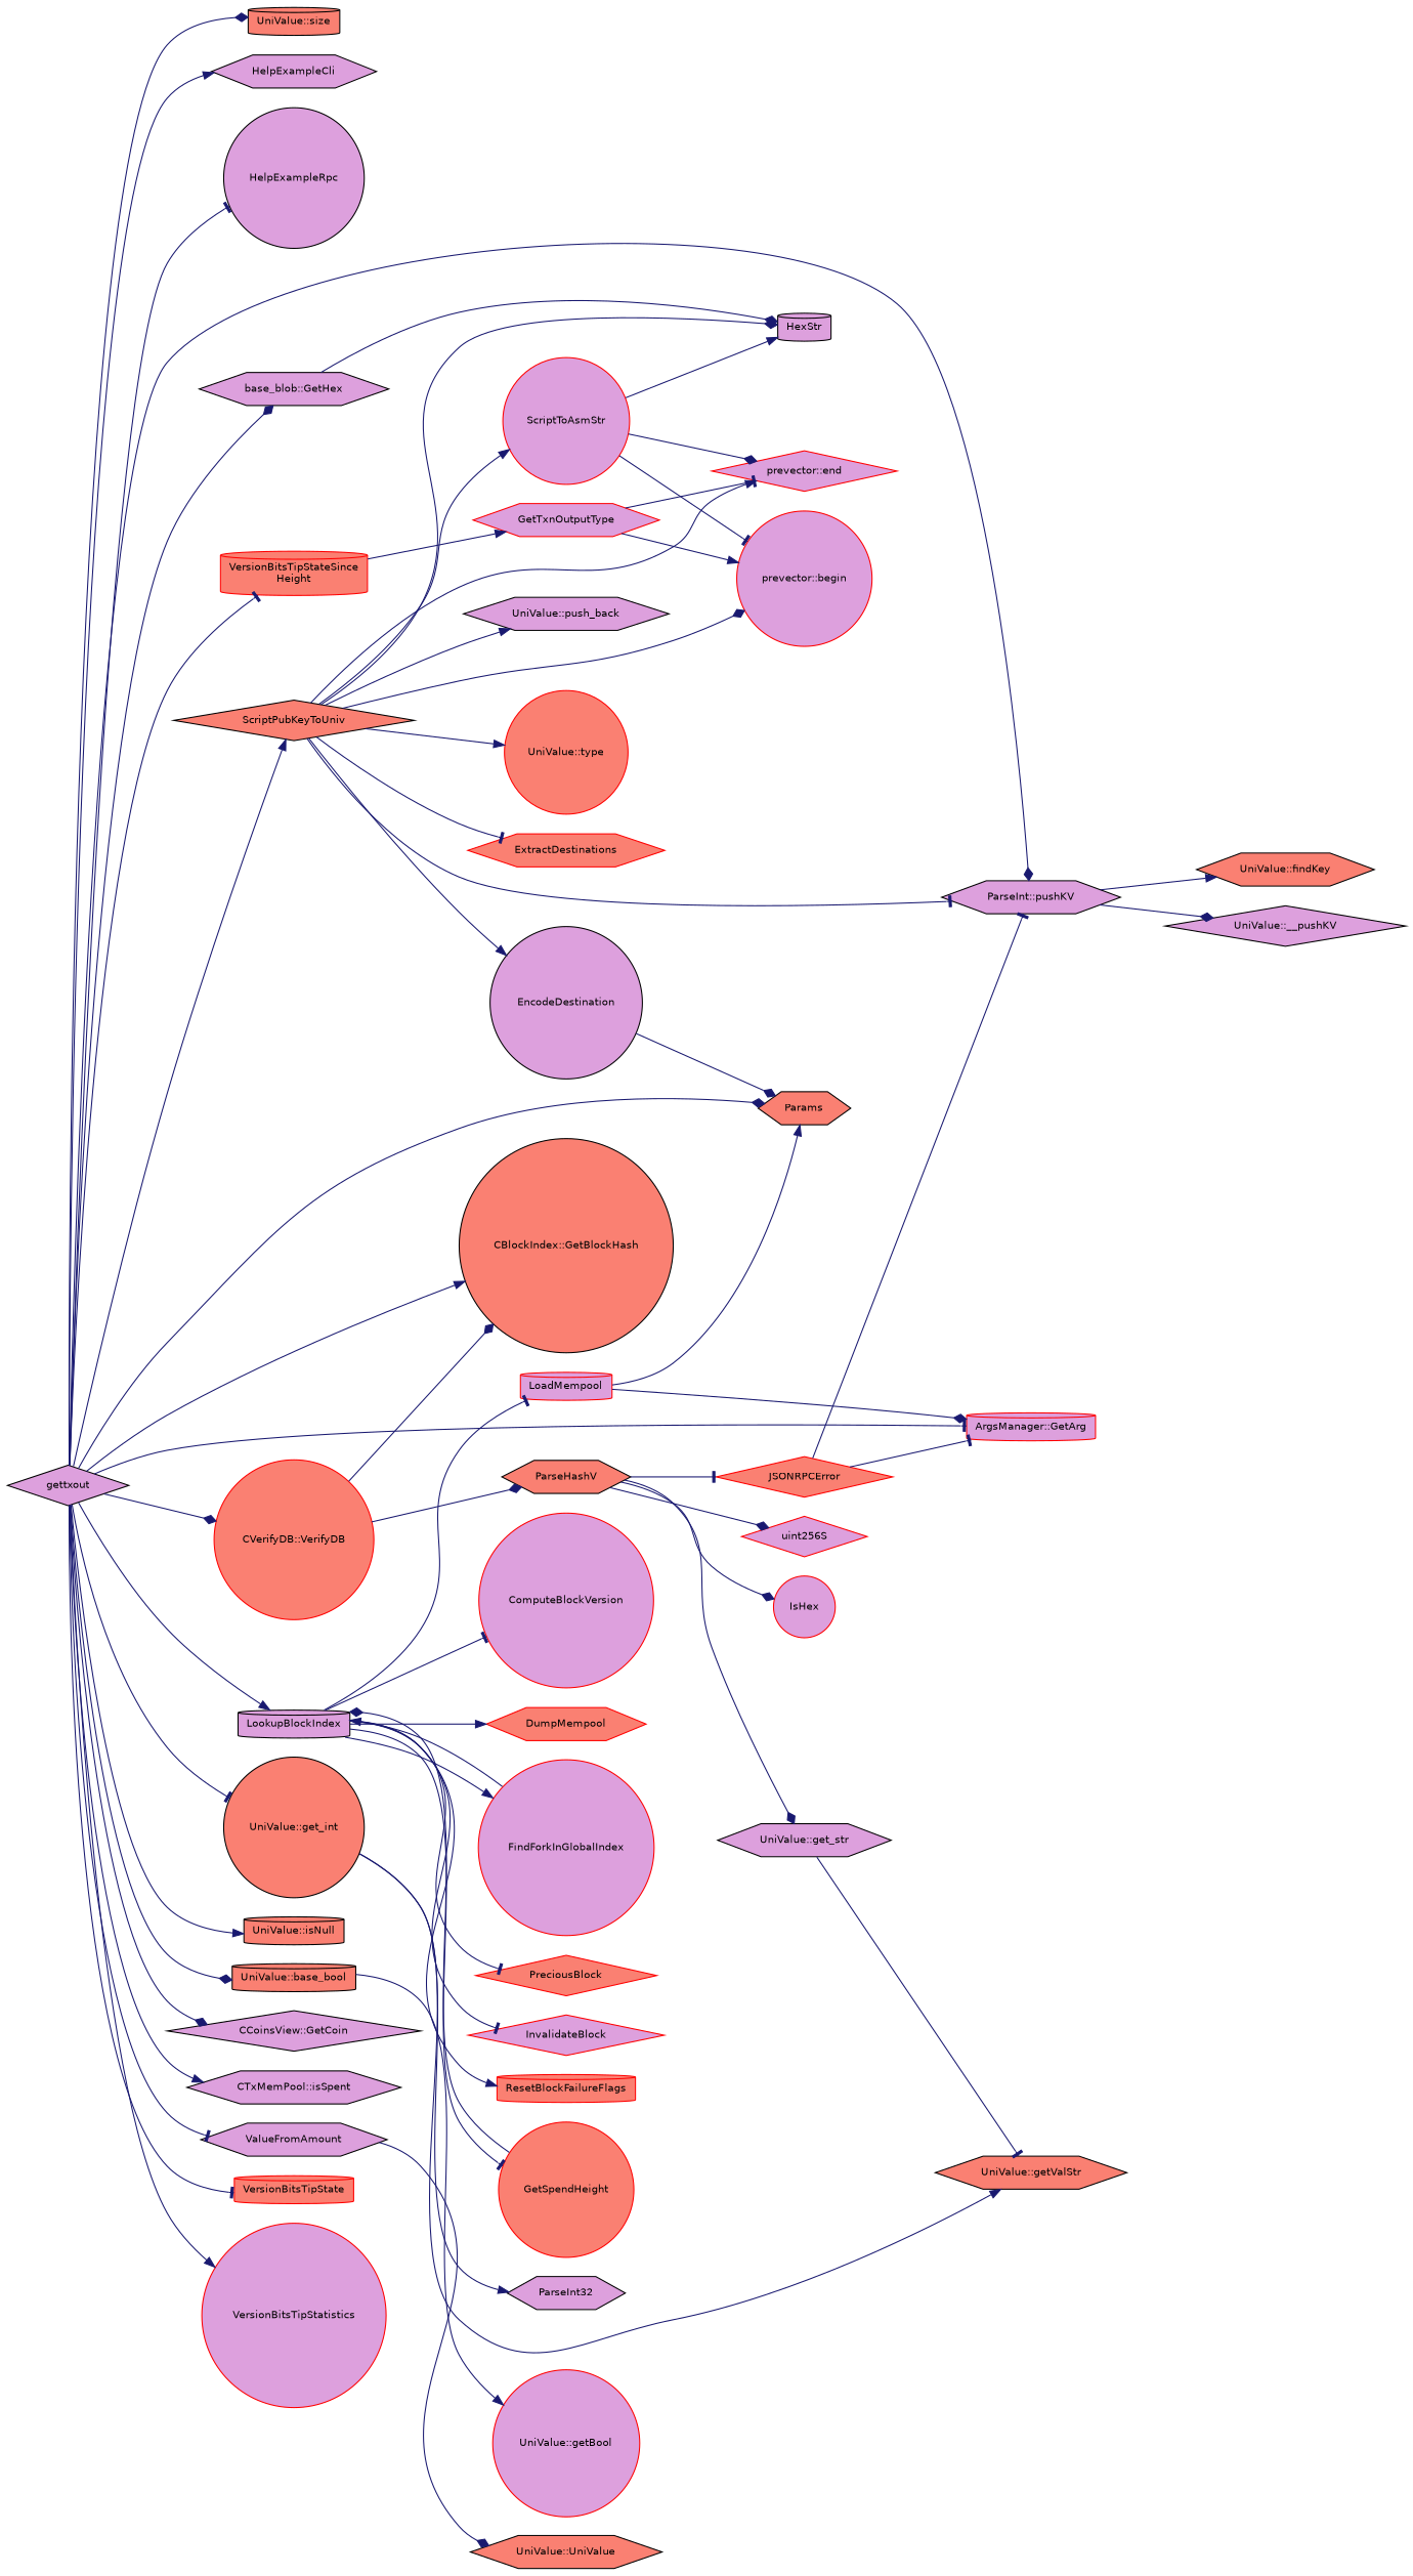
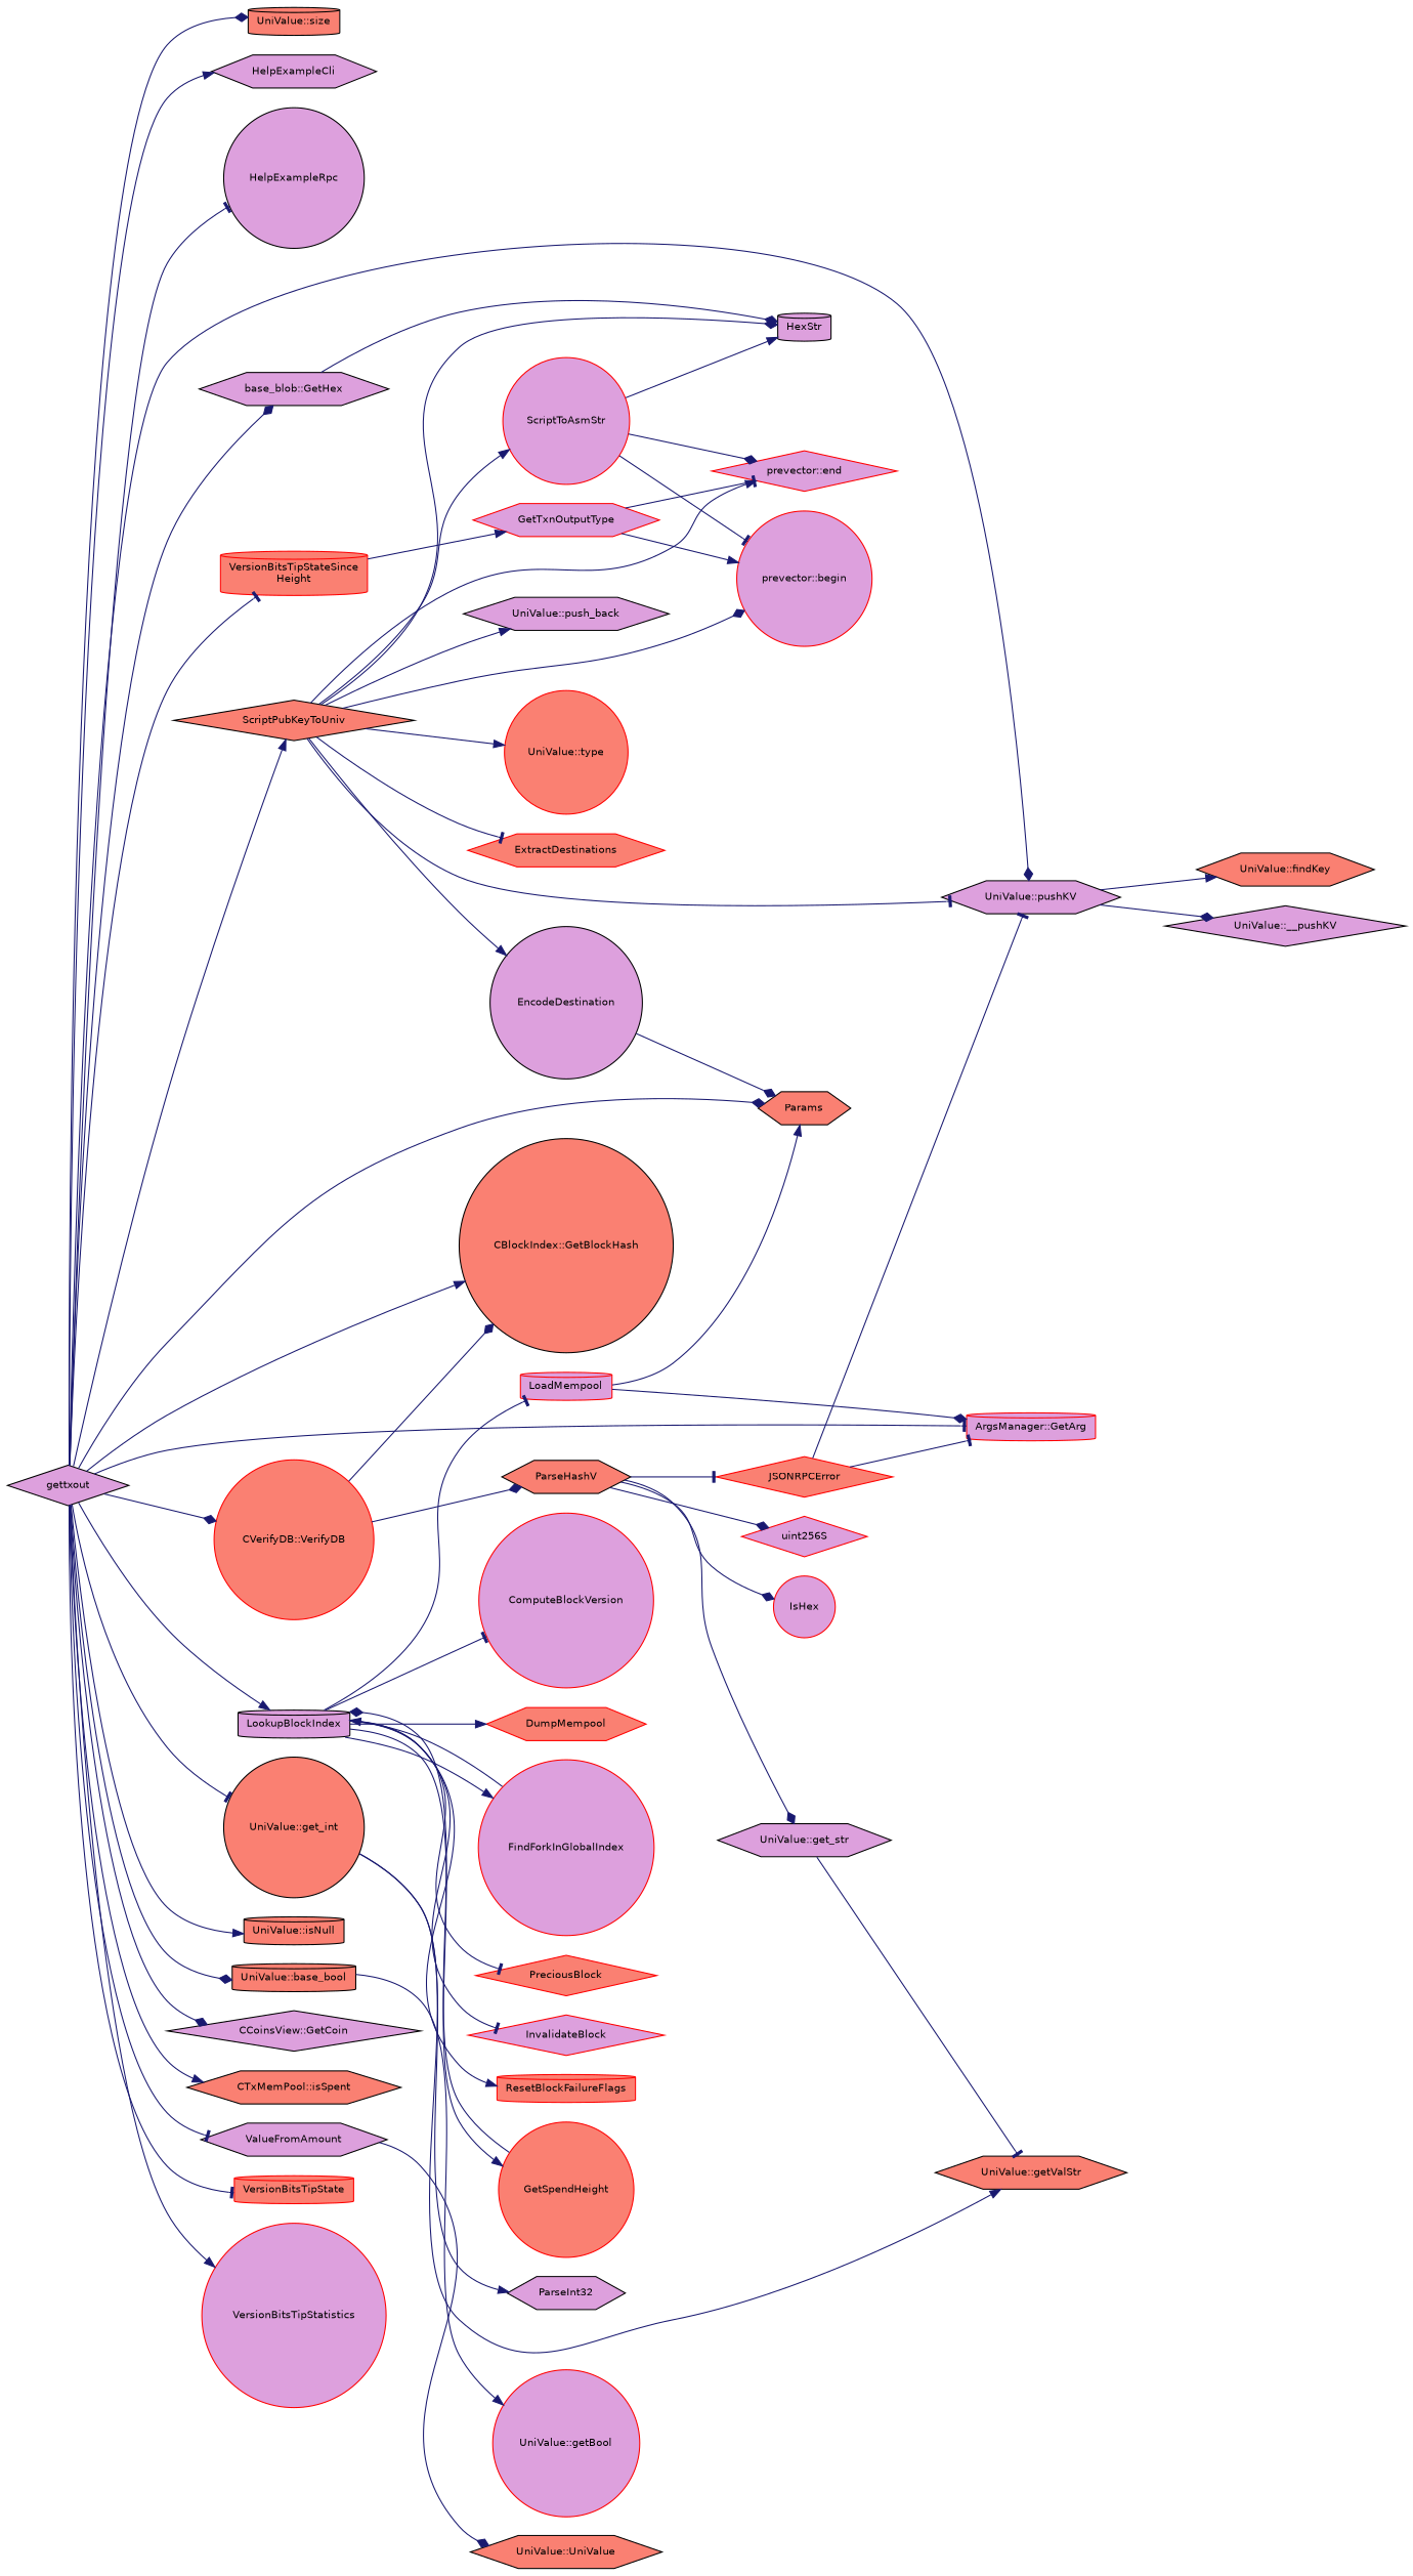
  digraph {
    rankdir=LR
    node [color=black fillcolor=plum fontname=Helvetica fontsize=10 shape=hexagon style=filled]
    edge [arrowhead=normal color=midnightblue fontname=Helvetica fontsize=10 labelfontname=Helvetica labelfontsize=10 style=solid]
    n1 [fontcolor=black height=0.2 label=gettxout shape=diamond width=0.4]
    n2 [fillcolor=salmon height=0.2 label="UniValue::size" shape=cylinder width=0.4]
    n3 [height=0.2 label=HelpExampleCli width=0.4]
    n4 [height=0.2 label=HelpExampleRpc shape=circle width=0.4]
-   n5 [height=0.2 label="ParseInt::pushKV" width=0.4]
+   n5 [height=0.2 label="UniValue::pushKV" width=0.4]
    n6 [color=red height=0.2 label="ArgsManager::GetArg" shape=cylinder width=0.4]
    n7 [fillcolor=salmon height=0.2 label="UniValue::get_int" shape=circle width=0.4]
    n8 [fillcolor=salmon height=0.2 label="UniValue::isNull" shape=cylinder width=0.4]
    n9 [fillcolor=salmon height=0.2 label="UniValue::base_bool" shape=cylinder width=0.4]
    n10 [height=0.2 label="CCoinsView::GetCoin" shape=diamond width=0.4]
-   n11 [height=0.2 label="CTxMemPool::isSpent" width=0.4]
+   n11 [fillcolor=salmon height=0.2 label="CTxMemPool::isSpent" width=0.4]
    n12 [height=0.2 label=LookupBlockIndex shape=cylinder width=0.4]
    n13 [fillcolor=salmon height=0.2 label=Params width=0.4]
    n14 [fillcolor=salmon height=0.2 label="CBlockIndex::GetBlockHash" shape=circle width=0.4]
    n15 [height=0.2 label="base_blob::GetHex" width=0.4]
    n16 [height=0.2 label=ValueFromAmount width=0.4]
    n17 [fillcolor=salmon height=0.2 label=ScriptPubKeyToUniv shape=diamond width=0.4]
    n18 [color=red fillcolor=salmon height=0.2 label="CVerifyDB::VerifyDB" shape=circle width=0.4]
    n19 [color=red fillcolor=salmon height=0.2 label=VersionBitsTipState shape=cylinder width=0.4]
    n20 [color=red fillcolor=salmon height=0.2 label="VersionBitsTipStateSince\lHeight" shape=cylinder width=0.4]
    n21 [color=red height=0.2 label=VersionBitsTipStatistics shape=circle width=0.4]
    n22 [fillcolor=salmon height=0.2 label=ParseHashV width=0.4]
    n23 [height=0.2 label="UniValue::get_str" width=0.4]
    n24 [color=red fillcolor=salmon height=0.2 label=JSONRPCError shape=diamond width=0.4]
    n25 [color=red height=0.2 label=IsHex shape=circle width=0.4]
    n26 [color=red height=0.2 label=uint256S shape=diamond width=0.4]
    n27 [fillcolor=salmon height=0.2 label="UniValue::findKey" width=0.4]
    n28 [height=0.2 label="UniValue::__pushKV" shape=diamond width=0.4]
    n29 [fillcolor=salmon height=0.2 label="UniValue::getValStr" width=0.4]
    n30 [height=0.2 label=ParseInt32 width=0.4]
    n31 [color=red height=0.2 label="UniValue::getBool" shape=circle width=0.4]
    n32 [color=red height=0.2 label=FindForkInGlobalIndex shape=circle width=0.4]
    n33 [color=red fillcolor=salmon height=0.2 label=PreciousBlock shape=diamond width=0.4]
    n34 [color=red height=0.2 label=InvalidateBlock shape=diamond width=0.4]
    n35 [color=red fillcolor=salmon height=0.2 label=ResetBlockFailureFlags shape=cylinder width=0.4]
    n36 [color=red fillcolor=salmon height=0.2 label=GetSpendHeight shape=circle width=0.4]
    n37 [color=red height=0.2 label=ComputeBlockVersion shape=circle width=0.4]
    n38 [color=red fillcolor=salmon height=0.2 label=DumpMempool width=0.4]
    n39 [color=red height=0.2 label=LoadMempool shape=cylinder width=0.4]
    n40 [height=0.2 label=HexStr shape=cylinder width=0.4]
    n41 [fillcolor=salmon height=0.2 label="UniValue::UniValue" width=0.4]
    n42 [color=red fillcolor=salmon height=0.2 label="UniValue::type" shape=circle width=0.4]
    n43 [color=red height=0.2 label=ScriptToAsmStr shape=circle width=0.4]
    n44 [color=red height=0.2 label="prevector::begin" shape=circle width=0.4]
    n45 [color=red height=0.2 label="prevector::end" shape=diamond width=0.4]
    n46 [color=red fillcolor=salmon height=0.2 label=ExtractDestinations width=0.4]
    n47 [height=0.2 label="UniValue::push_back" width=0.4]
    n48 [height=0.2 label=EncodeDestination shape=circle width=0.4]
    n49 [color=red height=0.2 label=GetTxnOutputType width=0.4]
    n1 -> n2 [arrowhead=diamond]
    n1 -> n3
    n1 -> n4 [arrowhead=tee]
    n1 -> n5 [arrowhead=diamond]
    n1 -> n6 [arrowhead=tee]
    n1 -> n7 [arrowhead=tee]
    n1 -> n8
    n1 -> n9 [arrowhead=diamond]
    n1 -> n10 [arrowhead=diamond]
    n1 -> n11
    n1 -> n12
    n1 -> n13 [arrowhead=diamond]
    n1 -> n14
    n1 -> n15 [arrowhead=diamond]
    n1 -> n16 [arrowhead=tee]
    n1 -> n17
    n1 -> n18 [arrowhead=diamond]
    n1 -> n19 [arrowhead=tee]
    n1 -> n20 [arrowhead=tee]
    n1 -> n21
    n5 -> n27
    n5 -> n28 [arrowhead=diamond]
    n7 -> n29
    n7 -> n30
    n9 -> n31
    n12 -> n32
    n12 -> n33 [arrowhead=tee]
    n12 -> n34 [arrowhead=tee]
    n12 -> n35
-   n12 -> n36 [arrowhead=tee]
+   n12 -> n36
    n12 -> n37 [arrowhead=tee]
    n12 -> n38
    n12 -> n39 [arrowhead=tee]
    n15 -> n40 [arrowhead=diamond]
    n16 -> n41 [arrowhead=diamond]
    n17 -> n5 [arrowhead=tee]
    n17 -> n40 [arrowhead=diamond]
    n17 -> n42
    n17 -> n43
    n17 -> n44 [arrowhead=diamond]
    n17 -> n45
    n17 -> n46 [arrowhead=tee]
    n17 -> n47
    n17 -> n48
    n18 -> n14 [arrowhead=diamond]
    n18 -> n22 [arrowhead=diamond]
    n20 -> n49
    n22 -> n23 [arrowhead=diamond]
    n22 -> n24 [arrowhead=tee]
    n22 -> n25 [arrowhead=diamond]
    n22 -> n26 [arrowhead=diamond]
    n23 -> n29 [arrowhead=tee]
    n24 -> n5 [arrowhead=tee]
    n24 -> n6 [arrowhead=tee]
    n32 -> n12
    n36 -> n12 [arrowhead=diamond]
    n39 -> n6 [arrowhead=diamond]
    n39 -> n13
    n43 -> n40
    n43 -> n44 [arrowhead=tee]
    n43 -> n45 [arrowhead=diamond]
    n48 -> n13 [arrowhead=diamond]
    n49 -> n44
    n49 -> n45 [arrowhead=tee]
  }
